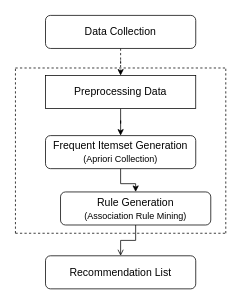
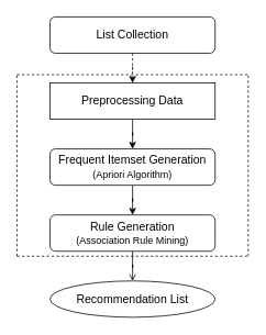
  <mxCell id="0" />
  <mxCell id="1" parent="0" />
  <mxCell id="2" value="" style="edgeStyle=orthogonalEdgeStyle;rounded=0;orthogonalLoop=1;jettySize=auto;html=1;dashed=1;" parent="1" source="3" target="5" edge="1"><mxGeometry relative="1" as="geometry" /></mxCell>
- <mxCell id="3" value="Data Collection" style="rounded=1;whiteSpace=wrap;html=1;gradientColor=none;fontSize=14;" parent="1" vertex="1"><mxGeometry x="60" y="20" width="200" height="44" as="geometry" /></mxCell>
+ <mxCell id="3" value="List Collection" style="rounded=1;whiteSpace=wrap;html=1;gradientColor=none;fontSize=14;" parent="1" vertex="1"><mxGeometry x="60" y="20" width="200" height="44" as="geometry" /></mxCell>
  <mxCell id="4" value="" style="edgeStyle=orthogonalEdgeStyle;rounded=0;orthogonalLoop=1;jettySize=auto;html=1;" parent="1" source="5" target="7" edge="1"><mxGeometry relative="1" as="geometry" /></mxCell>
  <mxCell id="5" value="Preprocessing Data" style="whiteSpace=wrap;html=1;fontSize=14;rounded=0;" parent="1" vertex="1"><mxGeometry x="60" y="100" width="200" height="44" as="geometry" /></mxCell>
  <mxCell id="6" value="" style="edgeStyle=orthogonalEdgeStyle;rounded=0;orthogonalLoop=1;jettySize=auto;html=1;" parent="1" source="7" target="9" edge="1"><mxGeometry relative="1" as="geometry" /></mxCell>
- <mxCell id="7" value="Frequent Itemset Generation&lt;br&gt;&lt;font style=&quot;font-size: 12px&quot;&gt;(Apriori Collection)&lt;/font&gt;" style="rounded=1;whiteSpace=wrap;html=1;fontSize=14;" parent="1" vertex="1"><mxGeometry x="60" y="180" width="200" height="44" as="geometry" /></mxCell>
+ <mxCell id="7" value="Frequent Itemset Generation&lt;br&gt;&lt;font style=&quot;font-size: 12px&quot;&gt;(Apriori Algorithm)&lt;/font&gt;" style="rounded=1;whiteSpace=wrap;html=1;fontSize=14;" parent="1" vertex="1"><mxGeometry x="60" y="180" width="200" height="44" as="geometry" /></mxCell>
  <mxCell id="8" value="" style="edgeStyle=orthogonalEdgeStyle;rounded=0;orthogonalLoop=1;jettySize=auto;html=1;endArrow=open;" parent="1" source="9" target="14" edge="1"><mxGeometry relative="1" as="geometry" /></mxCell>
- <mxCell id="9" value="Rule Generation&lt;br&gt;&lt;font style=&quot;font-size: 12px&quot;&gt;(Association Rule Mining)&lt;/font&gt;" style="rounded=1;whiteSpace=wrap;html=1;fontSize=14;" parent="1" vertex="1"><mxGeometry x="80" y="255" width="200" height="44" as="geometry" /></mxCell>
+ <mxCell id="9" value="Rule Generation&lt;br&gt;&lt;font style=&quot;font-size: 12px&quot;&gt;(Association Rule Mining)&lt;/font&gt;" style="rounded=1;whiteSpace=wrap;html=1;fontSize=14;" parent="1" vertex="1"><mxGeometry x="60" y="260" width="200" height="44" as="geometry" /></mxCell>
  <mxCell id="10" value="" style="endArrow=none;dashed=1;html=1;" parent="1" edge="1"><mxGeometry width="50" height="50" relative="1" as="geometry"><mxPoint x="20" y="90" as="sourcePoint" /><mxPoint x="300" y="90" as="targetPoint" /></mxGeometry></mxCell>
  <mxCell id="11" value="" style="endArrow=none;dashed=1;html=1;" parent="1" edge="1"><mxGeometry width="50" height="50" relative="1" as="geometry"><mxPoint x="20" y="310" as="sourcePoint" /><mxPoint x="20" y="90" as="targetPoint" /><Array as="points"><mxPoint x="20" y="200" /></Array></mxGeometry></mxCell>
  <mxCell id="12" value="" style="endArrow=none;dashed=1;html=1;" parent="1" edge="1"><mxGeometry width="50" height="50" relative="1" as="geometry"><mxPoint x="300" y="310" as="sourcePoint" /><mxPoint x="300" y="90" as="targetPoint" /></mxGeometry></mxCell>
  <mxCell id="13" value="" style="endArrow=none;dashed=1;html=1;" parent="1" edge="1"><mxGeometry width="50" height="50" relative="1" as="geometry"><mxPoint x="20" y="310" as="sourcePoint" /><mxPoint x="300" y="310" as="targetPoint" /></mxGeometry></mxCell>
- <mxCell id="14" value="Recommendation List" style="rounded=1;whiteSpace=wrap;html=1;fontSize=14;" parent="1" vertex="1"><mxGeometry x="60" y="340" width="200" height="44" as="geometry" /></mxCell>
+ <mxCell id="14" value="Recommendation List" style="ellipse;whiteSpace=wrap;html=1;fontSize=14;" parent="1" vertex="1"><mxGeometry x="60" y="340" width="200" height="44" as="geometry" /></mxCell>
